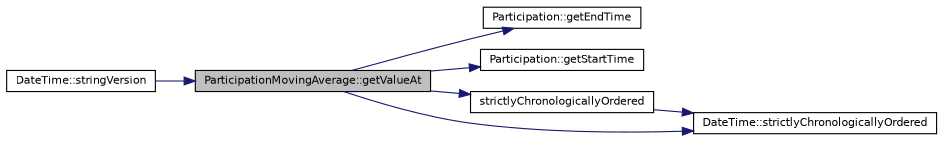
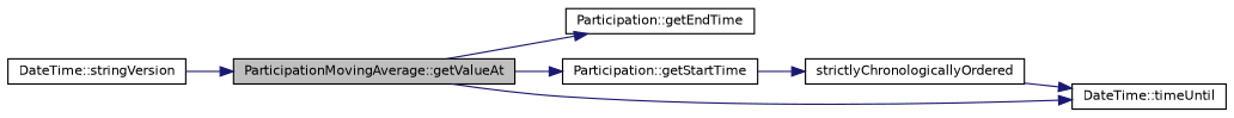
  digraph {
    rankdir=LR
    node [color=black fillcolor=white fontname=Helvetica fontsize=10 shape=record style=filled]
    edge [color=midnightblue fontname=Helvetica fontsize=10 labelfontname=Helvetica labelfontsize=10 style=solid]
    n1 [fillcolor=grey75 fontcolor=black height=0.2 label="ParticipationMovingAverage::getValueAt" width=0.4]
    n2 [height=0.2 label="Participation::getEndTime" width=0.4]
    n3 [height=0.2 label="Participation::getStartTime" width=0.4]
    n4 [height=0.2 label=strictlyChronologicallyOrdered width=0.4]
-   n5 [height=0.2 label="DateTime::strictlyChronologicallyOrdered" width=0.4]
+   n5 [height=0.2 label="DateTime::timeUntil" width=0.4]
    n6 [height=0.2 label="DateTime::stringVersion" width=0.4]
    n1 -> n2
    n1 -> n3
-   n1 -> n4
+   n3 -> n4
    n1 -> n5
    n4 -> n5
    n6 -> n1
  }
